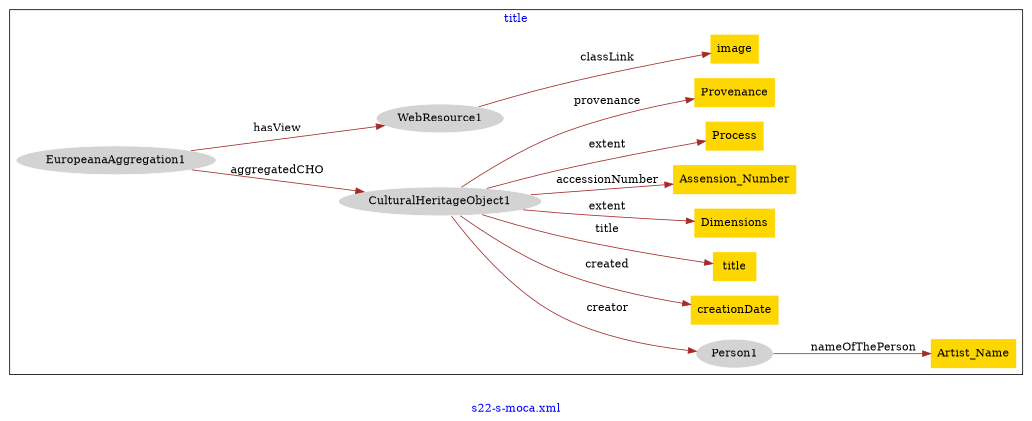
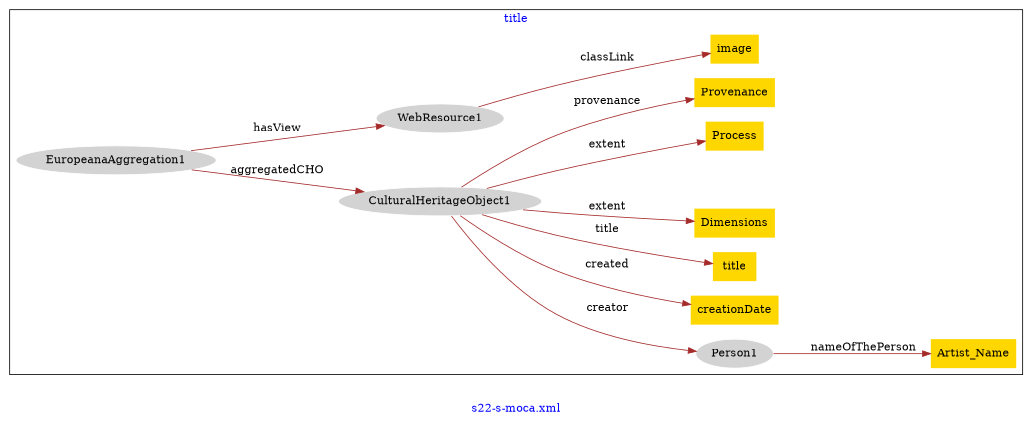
  digraph {
    fontcolor=blue
    label="s22-s-moca.xml"
    rankdir=LR
    remincross=true
    node [fillcolor=gold style=filled shape=plaintext]
    edge [color=brown fontcolor=black]
    n1 [color=white fillcolor=lightgray label=CulturalHeritageObject1 shape=""]
    n2 [color=white fillcolor=lightgray label=Person1 shape=""]
    n3 [color=white fillcolor=lightgray label=EuropeanaAggregation1 shape=""]
    n4 [color=white fillcolor=lightgray label=WebResource1 shape=""]
    n5 [label=creationDate]
    n6 [label=title]
    n7 [label=image]
    n8 [label=Artist_Name]
    n9 [label=Dimensions]
-   n10 [label=Assension_Number]
    n11 [label=Process]
    n12 [label=Provenance]
    subgraph cluster_1 {
      label=title
      n1
      n2
      n3
      n4
      n5
      n6
      n7
      n8
      n9
-     n10
      n11
      n12
    }
    n1 -> n2 [label=creator]
    n1 -> n5 [label=created]
    n1 -> n6 [label=title]
    n1 -> n9 [label=extent]
-   n1 -> n10 [label=accessionNumber]
    n1 -> n11 [label=extent]
    n1 -> n12 [label=provenance]
    n2 -> n8 [label=nameOfThePerson]
    n3 -> n1 [label=aggregatedCHO]
    n3 -> n4 [label=hasView]
    n4 -> n7 [label=classLink]
  }
